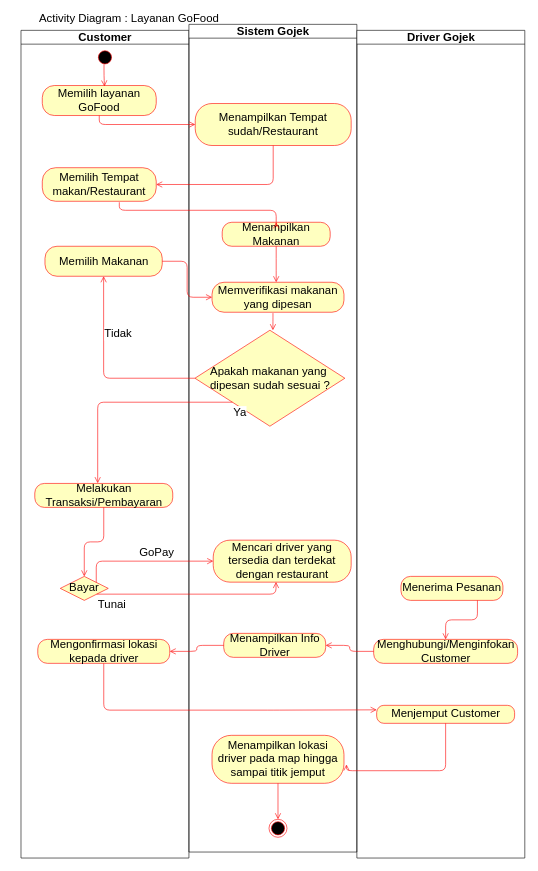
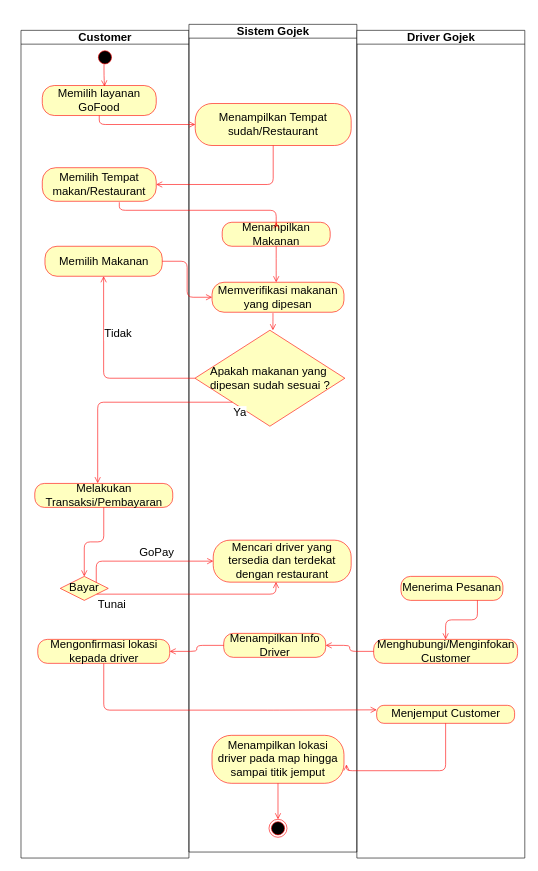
  <mxCell id="0" />
  <mxCell id="1" parent="0" />
  <mxCell id="2" value="Customer" style="swimlane;whiteSpace=wrap;fontSize=19;" vertex="1" parent="1"><mxGeometry x="34.5" y="50" width="280" height="1380" as="geometry" /></mxCell>
  <mxCell id="3" value="&lt;span&gt;Memilih layanan GoFood&lt;/span&gt;" style="rounded=1;whiteSpace=wrap;html=1;arcSize=40;fontColor=#000000;fillColor=#ffffc0;strokeColor=#ff0000;fontSize=19;" vertex="1" parent="2"><mxGeometry x="35.5" y="92" width="190" height="50" as="geometry" /></mxCell>
  <mxCell id="4" value="&lt;span&gt;Memilih Tempat makan/Restaurant&lt;/span&gt;" style="rounded=1;whiteSpace=wrap;html=1;arcSize=40;fontColor=#000000;fillColor=#ffffc0;strokeColor=#ff0000;fontSize=19;" vertex="1" parent="2"><mxGeometry x="35.5" y="229" width="190" height="56" as="geometry" /></mxCell>
  <mxCell id="5" value="" style="ellipse;html=1;shape=startState;fillColor=#000000;strokeColor=#ff0000;fontSize=19;" vertex="1" parent="2"><mxGeometry x="125" y="30" width="30" height="30" as="geometry" /></mxCell>
  <mxCell id="6" value="Mengonfirmasi lokasi kepada driver" style="rounded=1;whiteSpace=wrap;html=1;arcSize=40;fontColor=#000000;fillColor=#ffffc0;strokeColor=#ff0000;fontSize=19;" vertex="1" parent="2"><mxGeometry x="28" y="1015.4" width="220" height="40" as="geometry" /></mxCell>
  <mxCell id="7" value="Melakukan Transaksi/Pembayaran" style="rounded=1;whiteSpace=wrap;html=1;arcSize=40;fontColor=#000000;fillColor=#ffffc0;strokeColor=#ff0000;fontSize=19;" vertex="1" parent="2"><mxGeometry x="23" y="755.4" width="230" height="40" as="geometry" /></mxCell>
  <mxCell id="8" value="Bayar" style="rhombus;whiteSpace=wrap;html=1;fillColor=#ffffc0;strokeColor=#ff0000;fontSize=19;" vertex="1" parent="2"><mxGeometry x="65.5" y="910.4" width="80" height="40" as="geometry" /></mxCell>
  <mxCell id="9" value="" style="edgeStyle=orthogonalEdgeStyle;html=1;verticalAlign=bottom;endArrow=open;endSize=8;strokeColor=#ff0000;fontSize=19;entryX=0.5;entryY=0;entryDx=0;entryDy=0;" edge="1" parent="2" source="7" target="8"><mxGeometry relative="1" as="geometry"><mxPoint x="418.5" y="895.4" as="targetPoint" /></mxGeometry></mxCell>
  <mxCell id="10" value="" style="edgeStyle=orthogonalEdgeStyle;html=1;verticalAlign=bottom;endArrow=open;endSize=8;strokeColor=#ff0000;fontSize=19;entryX=0.546;entryY=0.03;entryDx=0;entryDy=0;exitX=0.448;exitY=0.884;exitDx=0;exitDy=0;entryPerimeter=0;exitPerimeter=0;" edge="1" parent="2" source="5" target="3"><mxGeometry relative="1" as="geometry"><mxPoint x="150" y="775" as="targetPoint" /><mxPoint x="150" y="660" as="sourcePoint" /></mxGeometry></mxCell>
  <mxCell id="11" value="Memilih Makanan" style="rounded=1;whiteSpace=wrap;html=1;arcSize=40;fontColor=#000000;fillColor=#ffffc0;strokeColor=#ff0000;fontSize=19;" vertex="1" parent="2"><mxGeometry x="40" y="360" width="195.5" height="50" as="geometry" /></mxCell>
  <mxCell id="12" value="Sistem Gojek" style="swimlane;whiteSpace=wrap;fontSize=19;" vertex="1" parent="1"><mxGeometry x="314.5" y="40" width="280" height="1380" as="geometry" /></mxCell>
  <mxCell id="13" value="Menampilkan Tempat sudah/Restaurant" style="rounded=1;whiteSpace=wrap;html=1;arcSize=40;fontColor=#000000;fillColor=#ffffc0;strokeColor=#ff0000;fontSize=19;" vertex="1" parent="12"><mxGeometry x="10.5" y="132" width="260" height="70" as="geometry" /></mxCell>
  <mxCell id="14" value="&lt;span&gt;Memverifikasi makanan yang dipesan&lt;/span&gt;" style="rounded=1;whiteSpace=wrap;html=1;arcSize=40;fontColor=#000000;fillColor=#ffffc0;strokeColor=#ff0000;fontSize=19;" vertex="1" parent="12"><mxGeometry x="38.5" y="430" width="220" height="50" as="geometry" /></mxCell>
  <mxCell id="15" value="Mencari driver yang tersedia dan terdekat dengan restaurant" style="rounded=1;whiteSpace=wrap;html=1;arcSize=40;fontColor=#000000;fillColor=#ffffc0;strokeColor=#ff0000;fontSize=19;" vertex="1" parent="12"><mxGeometry x="40.5" y="860" width="230" height="70" as="geometry" /></mxCell>
  <mxCell id="16" value="Menampilkan Info Driver" style="rounded=1;whiteSpace=wrap;html=1;arcSize=40;fontColor=#000000;fillColor=#ffffc0;strokeColor=#ff0000;fontSize=19;" vertex="1" parent="12"><mxGeometry x="58" y="1015.4" width="170" height="40" as="geometry" /></mxCell>
  <mxCell id="17" value="Menampilkan lokasi driver pada map hingga sampai titik jemput" style="rounded=1;whiteSpace=wrap;html=1;arcSize=40;fontColor=#000000;fillColor=#ffffc0;strokeColor=#ff0000;fontSize=19;" vertex="1" parent="12"><mxGeometry x="38.5" y="1185.4" width="220" height="80" as="geometry" /></mxCell>
  <mxCell id="18" value="" style="edgeStyle=orthogonalEdgeStyle;html=1;verticalAlign=bottom;endArrow=open;endSize=8;strokeColor=#ff0000;fontSize=19;entryX=0.5;entryY=0;entryDx=0;entryDy=0;" edge="1" parent="12" source="17" target="19"><mxGeometry relative="1" as="geometry"><mxPoint x="118" y="1275.4" as="targetPoint" /></mxGeometry></mxCell>
  <mxCell id="19" value="" style="ellipse;html=1;shape=endState;fillColor=#000000;strokeColor=#ff0000;fontSize=19;" vertex="1" parent="12"><mxGeometry x="133.5" y="1325.4" width="30" height="30" as="geometry" /></mxCell>
  <mxCell id="20" style="edgeStyle=orthogonalEdgeStyle;rounded=0;orthogonalLoop=1;jettySize=auto;html=1;exitX=0.5;exitY=1;exitDx=0;exitDy=0;fontSize=19;" edge="1" parent="12" source="19" target="19"><mxGeometry relative="1" as="geometry" /></mxCell>
  <mxCell id="21" value="" style="edgeStyle=orthogonalEdgeStyle;html=1;verticalAlign=bottom;endArrow=open;endSize=8;strokeColor=#ff0000;fontSize=19;entryX=0.5;entryY=0;entryDx=0;entryDy=0;exitX=0.462;exitY=1.028;exitDx=0;exitDy=0;exitPerimeter=0;" edge="1" parent="12" source="14"><mxGeometry relative="1" as="geometry"><mxPoint x="140.0" y="510" as="targetPoint" /><mxPoint x="137.12" y="480.0" as="sourcePoint" /></mxGeometry></mxCell>
  <mxCell id="22" value="Menampilkan Makanan" style="rounded=1;whiteSpace=wrap;html=1;arcSize=40;fontColor=#000000;fillColor=#ffffc0;strokeColor=#ff0000;fontSize=19;" vertex="1" parent="12"><mxGeometry x="55.5" y="330" width="180" height="40" as="geometry" /></mxCell>
  <mxCell id="23" value="" style="edgeStyle=orthogonalEdgeStyle;html=1;verticalAlign=bottom;endArrow=open;endSize=8;strokeColor=#ff0000;fontSize=19;" edge="1" source="22" parent="12"><mxGeometry relative="1" as="geometry"><mxPoint x="145.5" y="430" as="targetPoint" /></mxGeometry></mxCell>
  <mxCell id="24" value="Apakah makanan yang&amp;nbsp;&lt;br&gt;dipesan sudah sesuai ?" style="rhombus;whiteSpace=wrap;html=1;fillColor=#ffffc0;strokeColor=#ff0000;fontSize=19;" vertex="1" parent="12"><mxGeometry x="10" y="510" width="250" height="160" as="geometry" /></mxCell>
  <mxCell id="25" value="Driver Gojek" style="swimlane;whiteSpace=wrap;startSize=23;fontSize=19;" vertex="1" parent="1"><mxGeometry x="594.5" y="50" width="280" height="1380" as="geometry" /></mxCell>
  <mxCell id="26" value="Menerima Pesanan" style="rounded=1;whiteSpace=wrap;html=1;arcSize=40;fontColor=#000000;fillColor=#ffffc0;strokeColor=#ff0000;fontSize=19;" vertex="1" parent="25"><mxGeometry x="73.5" y="910.4" width="170" height="40" as="geometry" /></mxCell>
  <mxCell id="27" value="Menghubungi/Menginfokan&lt;br&gt;Customer" style="rounded=1;whiteSpace=wrap;html=1;arcSize=40;fontColor=#000000;fillColor=#ffffc0;strokeColor=#ff0000;fontSize=19;" vertex="1" parent="25"><mxGeometry x="28" y="1015.4" width="240" height="40" as="geometry" /></mxCell>
  <mxCell id="28" value="" style="edgeStyle=orthogonalEdgeStyle;html=1;verticalAlign=bottom;endArrow=open;endSize=8;strokeColor=#ff0000;fontSize=19;exitX=0.75;exitY=1;exitDx=0;exitDy=0;entryX=0.5;entryY=0;entryDx=0;entryDy=0;" edge="1" parent="25" source="26" target="27"><mxGeometry relative="1" as="geometry"><mxPoint x="158.5" y="1105.4" as="targetPoint" /></mxGeometry></mxCell>
  <mxCell id="29" value="Menjemput Customer" style="rounded=1;whiteSpace=wrap;html=1;arcSize=40;fontColor=#000000;fillColor=#ffffc0;strokeColor=#ff0000;fontSize=19;" vertex="1" parent="25"><mxGeometry x="33" y="1125.4" width="230" height="30" as="geometry" /></mxCell>
- <mxCell id="30" value="Activity Diagram : Layanan GoFood" style="text;html=1;strokeColor=none;fillColor=none;align=center;verticalAlign=middle;whiteSpace=wrap;rounded=0;fontSize=19;" vertex="1" parent="1"><mxGeometry x="20" y="20" width="390" height="20" as="geometry" /></mxCell>
  <mxCell id="31" value="GoPay" style="edgeStyle=orthogonalEdgeStyle;html=1;align=left;verticalAlign=bottom;endArrow=open;endSize=8;strokeColor=#ff0000;fontSize=19;exitX=1;exitY=0;exitDx=0;exitDy=0;entryX=0;entryY=0.5;entryDx=0;entryDy=0;" edge="1" parent="1" source="8" target="15"><mxGeometry x="-0.085" relative="1" as="geometry"><mxPoint x="598" y="985.4" as="targetPoint" /><Array as="points"><mxPoint x="160" y="935" /></Array><mxPoint as="offset" /></mxGeometry></mxCell>
  <mxCell id="32" value="Tunai" style="edgeStyle=orthogonalEdgeStyle;html=1;align=left;verticalAlign=top;endArrow=open;endSize=8;strokeColor=#ff0000;fontSize=19;entryX=0.455;entryY=0.997;entryDx=0;entryDy=0;entryPerimeter=0;" edge="1" parent="1" source="8" target="15"><mxGeometry x="-1" relative="1" as="geometry"><mxPoint x="458" y="1065.4" as="targetPoint" /><mxPoint as="offset" /><Array as="points"><mxPoint x="460" y="990" /></Array></mxGeometry></mxCell>
  <mxCell id="33" value="" style="edgeStyle=orthogonalEdgeStyle;html=1;verticalAlign=bottom;endArrow=open;endSize=8;strokeColor=#ff0000;fontSize=19;entryX=1;entryY=0.5;entryDx=0;entryDy=0;" edge="1" parent="1" source="16" target="6"><mxGeometry relative="1" as="geometry"><mxPoint x="458" y="1165.4" as="targetPoint" /></mxGeometry></mxCell>
  <mxCell id="34" value="" style="edgeStyle=orthogonalEdgeStyle;html=1;verticalAlign=bottom;endArrow=open;endSize=8;strokeColor=#ff0000;fontSize=19;exitX=0;exitY=0.5;exitDx=0;exitDy=0;entryX=1;entryY=0.5;entryDx=0;entryDy=0;" edge="1" parent="1" source="27" target="16"><mxGeometry relative="1" as="geometry"><mxPoint x="568" y="1115.4" as="targetPoint" /><mxPoint x="382.5" y="1095.4" as="sourcePoint" /></mxGeometry></mxCell>
  <mxCell id="35" value="" style="edgeStyle=orthogonalEdgeStyle;html=1;verticalAlign=bottom;endArrow=open;endSize=8;strokeColor=#ff0000;fontSize=19;entryX=0;entryY=0.25;entryDx=0;entryDy=0;" edge="1" parent="1" source="6" target="29"><mxGeometry relative="1" as="geometry"><mxPoint x="158" y="1165.4" as="targetPoint" /><Array as="points"><mxPoint x="173" y="1183.4" /><mxPoint x="455" y="1183.4" /></Array></mxGeometry></mxCell>
  <mxCell id="36" value="" style="edgeStyle=orthogonalEdgeStyle;html=1;verticalAlign=bottom;endArrow=open;endSize=8;strokeColor=#ff0000;fontSize=19;entryX=1.019;entryY=0.608;entryDx=0;entryDy=0;entryPerimeter=0;" edge="1" parent="1" source="29" target="17"><mxGeometry relative="1" as="geometry"><mxPoint x="758" y="1275.4" as="targetPoint" /><Array as="points"><mxPoint x="743" y="1284.4" /></Array></mxGeometry></mxCell>
  <mxCell id="37" value="" style="edgeStyle=orthogonalEdgeStyle;html=1;verticalAlign=bottom;endArrow=open;endSize=8;strokeColor=#ff0000;fontSize=19;entryX=0;entryY=0.5;entryDx=0;entryDy=0;exitX=0.5;exitY=1;exitDx=0;exitDy=0;" edge="1" parent="1" source="3" target="13"><mxGeometry relative="1" as="geometry"><mxPoint x="183.74" y="153.5" as="targetPoint" /><mxPoint x="182.94" y="116.52" as="sourcePoint" /></mxGeometry></mxCell>
  <mxCell id="38" value="" style="edgeStyle=orthogonalEdgeStyle;html=1;verticalAlign=bottom;endArrow=open;endSize=8;strokeColor=#ff0000;fontSize=19;entryX=1;entryY=0.5;entryDx=0;entryDy=0;exitX=0.5;exitY=1;exitDx=0;exitDy=0;" edge="1" parent="1" source="13" target="4"><mxGeometry relative="1" as="geometry"><mxPoint x="335" y="227" as="targetPoint" /><mxPoint x="175" y="202" as="sourcePoint" /></mxGeometry></mxCell>
  <mxCell id="39" value="" style="edgeStyle=orthogonalEdgeStyle;html=1;verticalAlign=bottom;endArrow=open;endSize=8;strokeColor=#ff0000;fontSize=19;entryX=0.5;entryY=0;entryDx=0;entryDy=0;exitX=0.676;exitY=1.029;exitDx=0;exitDy=0;exitPerimeter=0;" edge="1" parent="1" source="4" target="22"><mxGeometry relative="1" as="geometry"><mxPoint x="335" y="227" as="targetPoint" /><mxPoint x="175" y="202" as="sourcePoint" /><Array as="points"><mxPoint x="198" y="350" /><mxPoint x="460" y="350" /><mxPoint x="460" y="380" /></Array></mxGeometry></mxCell>
  <mxCell id="40" value="" style="edgeStyle=orthogonalEdgeStyle;html=1;verticalAlign=bottom;endArrow=open;endSize=8;strokeColor=#ff0000;fontSize=19;entryX=0;entryY=0.5;entryDx=0;entryDy=0;" edge="1" source="11" parent="1" target="14"><mxGeometry relative="1" as="geometry"><mxPoint x="210" y="520" as="targetPoint" /></mxGeometry></mxCell>
  <mxCell id="41" value="Tidak" style="edgeStyle=orthogonalEdgeStyle;html=1;align=left;verticalAlign=bottom;endArrow=open;endSize=8;strokeColor=#ff0000;fontSize=19;entryX=0.5;entryY=1;entryDx=0;entryDy=0;" edge="1" source="24" parent="1" target="11"><mxGeometry x="0.319" relative="1" as="geometry"><mxPoint x="550" y="610" as="targetPoint" /><mxPoint as="offset" /></mxGeometry></mxCell>
  <mxCell id="42" value="Ya" style="edgeStyle=orthogonalEdgeStyle;html=1;align=left;verticalAlign=top;endArrow=open;endSize=8;strokeColor=#ff0000;fontSize=19;entryX=0.456;entryY=-0.01;entryDx=0;entryDy=0;entryPerimeter=0;" edge="1" source="24" parent="1" target="7"><mxGeometry x="-1" relative="1" as="geometry"><mxPoint x="410" y="690" as="targetPoint" /><Array as="points"><mxPoint x="162" y="670" /></Array></mxGeometry></mxCell>
